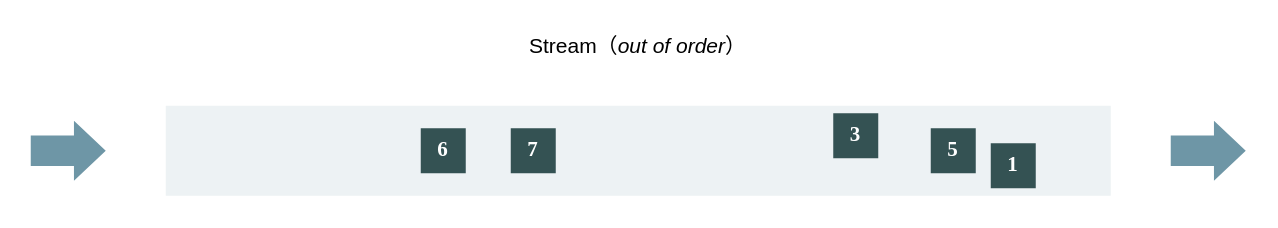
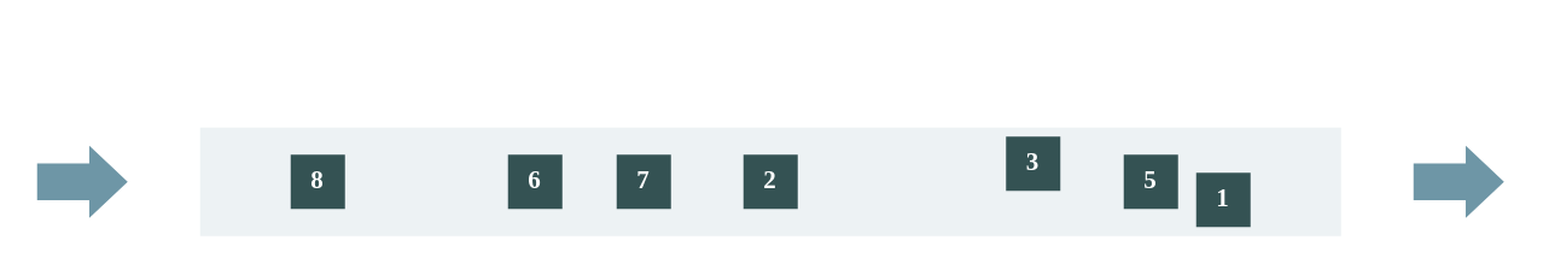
  <mxCell id="0" />
  <mxCell id="1" parent="0" />
  <mxCell id="2" value="" style="rounded=0;whiteSpace=wrap;html=1;fillColor=#EDF2F4;strokeColor=none;" parent="1" vertex="1"><mxGeometry x="110" y="70" width="630" height="60" as="geometry" /></mxCell>
  <mxCell id="3" value="" style="shape=singleArrow;whiteSpace=wrap;html=1;fontSize=14;strokeColor=none;fillColor=#6E96A6;arrowWidth=0.51;arrowSize=0.424;" parent="1" vertex="1"><mxGeometry x="20" y="80" width="50" height="40" as="geometry" /></mxCell>
  <mxCell id="4" value="" style="shape=singleArrow;whiteSpace=wrap;html=1;fontSize=14;strokeColor=none;fillColor=#6E96A6;arrowWidth=0.51;arrowSize=0.424;" parent="1" vertex="1"><mxGeometry x="780" y="80" width="50" height="40" as="geometry" /></mxCell>
- <mxCell id="5" value="Stream（&lt;i&gt;out of&amp;nbsp;order&lt;/i&gt;）" style="text;html=1;strokeColor=none;fillColor=none;align=center;verticalAlign=middle;whiteSpace=wrap;rounded=0;fontSize=14;" parent="1" vertex="1"><mxGeometry x="321.25" y="20" width="207.5" height="20" as="geometry" /></mxCell>
  <mxCell id="6" value="&lt;font color=&quot;#ffffff&quot;&gt;&lt;b&gt;1&lt;/b&gt;&lt;/font&gt;" style="whiteSpace=wrap;html=1;aspect=fixed;fontSize=14;strokeColor=none;fillColor=#345253;fontFamily=Tahoma;" parent="1" vertex="1"><mxGeometry x="660" y="95" width="30" height="30" as="geometry" /></mxCell>
  <mxCell id="7" value="&lt;font color=&quot;#ffffff&quot;&gt;&lt;b&gt;5&lt;/b&gt;&lt;/font&gt;" style="whiteSpace=wrap;html=1;aspect=fixed;fontSize=14;strokeColor=none;fillColor=#345253;fontFamily=Tahoma;" parent="1" vertex="1"><mxGeometry x="620" y="85" width="30" height="30" as="geometry" /></mxCell>
  <mxCell id="8" value="&lt;font color=&quot;#ffffff&quot;&gt;&lt;b&gt;3&lt;/b&gt;&lt;/font&gt;" style="whiteSpace=wrap;html=1;aspect=fixed;fontSize=14;strokeColor=none;fillColor=#345253;fontFamily=Tahoma;" parent="1" vertex="1"><mxGeometry x="555" y="75" width="30" height="30" as="geometry" /></mxCell>
+ <mxCell id="9" value="&lt;font color=&quot;#ffffff&quot;&gt;&lt;b&gt;2&lt;/b&gt;&lt;/font&gt;" style="whiteSpace=wrap;html=1;aspect=fixed;fontSize=14;strokeColor=none;fillColor=#345253;fontFamily=Tahoma;" parent="1" vertex="1"><mxGeometry x="410" y="85" width="30" height="30" as="geometry" /></mxCell>
  <mxCell id="10" value="&lt;font color=&quot;#ffffff&quot;&gt;&lt;b&gt;7&lt;/b&gt;&lt;/font&gt;" style="whiteSpace=wrap;html=1;aspect=fixed;fontSize=14;strokeColor=none;fillColor=#345253;fontFamily=Tahoma;" parent="1" vertex="1"><mxGeometry x="340" y="85" width="30" height="30" as="geometry" /></mxCell>
  <mxCell id="11" value="&lt;font color=&quot;#ffffff&quot;&gt;&lt;b&gt;6&lt;/b&gt;&lt;/font&gt;" style="whiteSpace=wrap;html=1;aspect=fixed;fontSize=14;strokeColor=none;fillColor=#345253;fontFamily=Tahoma;" parent="1" vertex="1"><mxGeometry x="280" y="85" width="30" height="30" as="geometry" /></mxCell>
+ <mxCell id="12" value="&lt;font color=&quot;#ffffff&quot;&gt;&lt;b&gt;8&lt;/b&gt;&lt;/font&gt;" style="whiteSpace=wrap;html=1;aspect=fixed;fontSize=14;strokeColor=none;fillColor=#345253;fontFamily=Tahoma;" parent="1" vertex="1"><mxGeometry x="160" y="85" width="30" height="30" as="geometry" /></mxCell>
